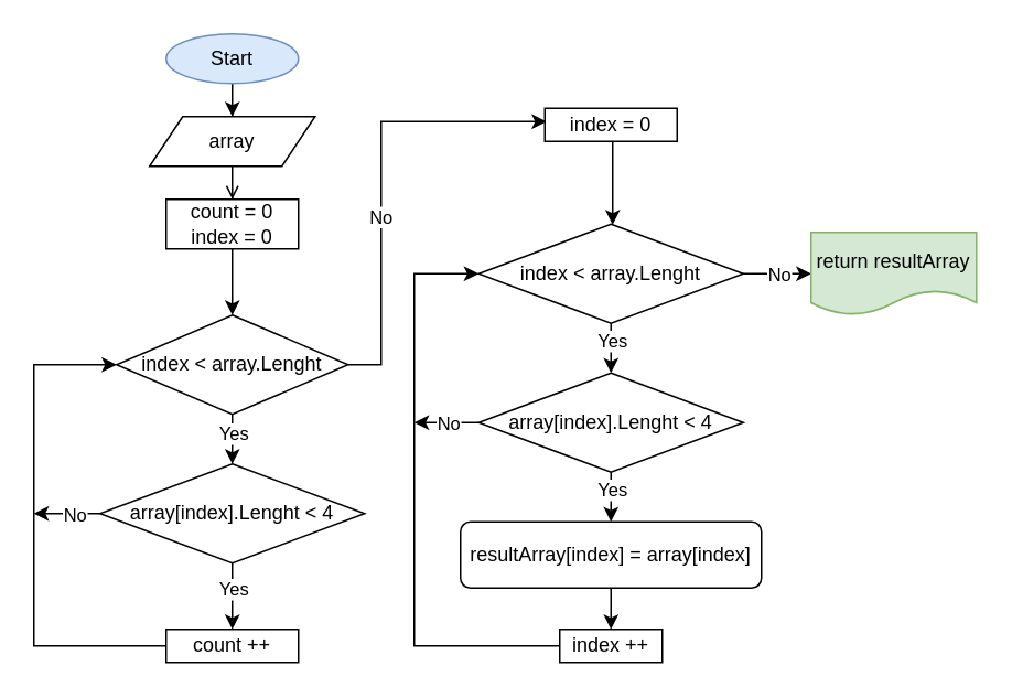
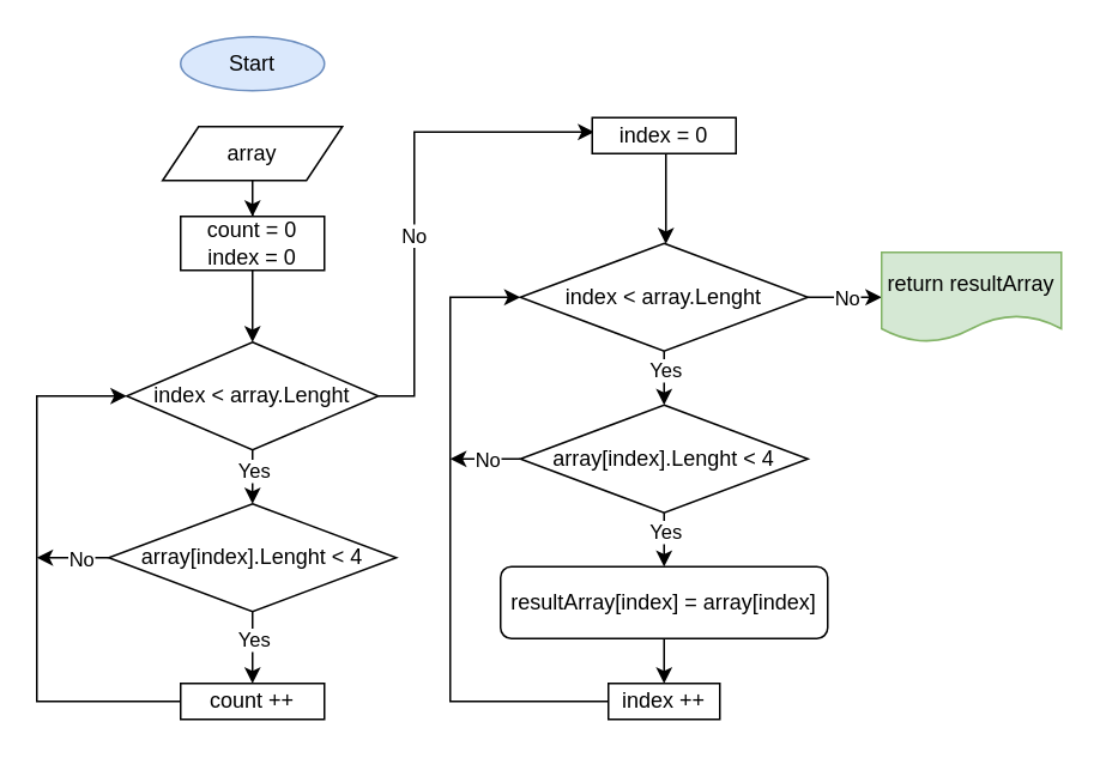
  <mxCell id="0" />
  <mxCell id="1" parent="0" />
- <mxCell id="2" value="" style="edgeStyle=orthogonalEdgeStyle;rounded=0;orthogonalLoop=1;jettySize=auto;html=1;" parent="1" source="3" target="5" edge="1"><mxGeometry relative="1" as="geometry" /></mxCell>
  <mxCell id="3" value="Start" style="ellipse;whiteSpace=wrap;html=1;arcSize=50;fillColor=#dae8fc;strokeColor=#6c8ebf;" parent="1" vertex="1"><mxGeometry x="100" y="20" width="80" height="30" as="geometry" /></mxCell>
- <mxCell id="4" value="" style="edgeStyle=orthogonalEdgeStyle;rounded=0;orthogonalLoop=1;jettySize=auto;html=1;endArrow=open;" parent="1" source="5" target="7" edge="1"><mxGeometry relative="1" as="geometry" /></mxCell>
+ <mxCell id="4" value="" style="edgeStyle=orthogonalEdgeStyle;rounded=0;orthogonalLoop=1;jettySize=auto;html=1;" parent="1" source="5" target="7" edge="1"><mxGeometry relative="1" as="geometry" /></mxCell>
  <mxCell id="5" value="array" style="shape=parallelogram;perimeter=parallelogramPerimeter;whiteSpace=wrap;html=1;fixedSize=1;" parent="1" vertex="1"><mxGeometry x="90" y="70" width="100" height="30" as="geometry" /></mxCell>
  <mxCell id="6" value="" style="edgeStyle=orthogonalEdgeStyle;rounded=0;orthogonalLoop=1;jettySize=auto;html=1;" parent="1" source="7" target="12" edge="1"><mxGeometry relative="1" as="geometry" /></mxCell>
  <mxCell id="7" value="count = 0&lt;br&gt;index = 0" style="whiteSpace=wrap;html=1;" parent="1" vertex="1"><mxGeometry x="100" y="120" width="80" height="30" as="geometry" /></mxCell>
  <mxCell id="8" value="" style="edgeStyle=orthogonalEdgeStyle;rounded=0;orthogonalLoop=1;jettySize=auto;html=1;" parent="1" source="12" target="17" edge="1"><mxGeometry relative="1" as="geometry"><Array as="points"><mxPoint x="140" y="260" /><mxPoint x="140" y="260" /></Array></mxGeometry></mxCell>
  <mxCell id="9" value="Yes" style="edgeLabel;html=1;align=center;verticalAlign=middle;resizable=0;points=[];" parent="8" vertex="1" connectable="0"><mxGeometry x="-0.277" relative="1" as="geometry"><mxPoint as="offset" /></mxGeometry></mxCell>
  <mxCell id="10" style="edgeStyle=orthogonalEdgeStyle;rounded=0;orthogonalLoop=1;jettySize=auto;html=1;entryX=0.013;entryY=0.4;entryDx=0;entryDy=0;entryPerimeter=0;" parent="1" source="12" target="21" edge="1"><mxGeometry relative="1" as="geometry"><mxPoint x="300" y="73" as="targetPoint" /><Array as="points"><mxPoint x="230" y="220" /><mxPoint x="230" y="73" /></Array></mxGeometry></mxCell>
  <mxCell id="11" value="No" style="edgeLabel;html=1;align=center;verticalAlign=middle;resizable=0;points=[];" parent="10" vertex="1" connectable="0"><mxGeometry x="-0.175" y="1" relative="1" as="geometry"><mxPoint as="offset" /></mxGeometry></mxCell>
  <mxCell id="12" value="index &amp;lt; array.Lenght" style="rhombus;whiteSpace=wrap;html=1;" parent="1" vertex="1"><mxGeometry x="70" y="190" width="140" height="60" as="geometry" /></mxCell>
  <mxCell id="13" value="" style="edgeStyle=orthogonalEdgeStyle;rounded=0;orthogonalLoop=1;jettySize=auto;html=1;" parent="1" source="17" target="19" edge="1"><mxGeometry relative="1" as="geometry" /></mxCell>
  <mxCell id="14" value="Yes" style="edgeLabel;html=1;align=center;verticalAlign=middle;resizable=0;points=[];" parent="13" vertex="1" connectable="0"><mxGeometry x="-0.267" relative="1" as="geometry"><mxPoint as="offset" /></mxGeometry></mxCell>
  <mxCell id="15" style="edgeStyle=orthogonalEdgeStyle;rounded=0;orthogonalLoop=1;jettySize=auto;html=1;" parent="1" source="17" edge="1"><mxGeometry relative="1" as="geometry"><mxPoint x="20" y="310" as="targetPoint" /></mxGeometry></mxCell>
  <mxCell id="16" value="No" style="edgeLabel;html=1;align=center;verticalAlign=middle;resizable=0;points=[];" parent="15" vertex="1" connectable="0"><mxGeometry x="-0.213" relative="1" as="geometry"><mxPoint as="offset" /></mxGeometry></mxCell>
  <mxCell id="17" value="array[index].Lenght &amp;lt; 4" style="rhombus;whiteSpace=wrap;html=1;" parent="1" vertex="1"><mxGeometry x="60" y="280" width="160" height="60" as="geometry" /></mxCell>
  <mxCell id="18" style="edgeStyle=orthogonalEdgeStyle;rounded=0;orthogonalLoop=1;jettySize=auto;html=1;entryX=0;entryY=0.5;entryDx=0;entryDy=0;" parent="1" source="19" target="12" edge="1"><mxGeometry relative="1" as="geometry"><Array as="points"><mxPoint x="20" y="390" /><mxPoint x="20" y="220" /></Array></mxGeometry></mxCell>
  <mxCell id="19" value="count ++" style="whiteSpace=wrap;html=1;" parent="1" vertex="1"><mxGeometry x="100" y="380" width="80" height="20" as="geometry" /></mxCell>
  <mxCell id="20" value="" style="edgeStyle=orthogonalEdgeStyle;rounded=0;orthogonalLoop=1;jettySize=auto;html=1;" parent="1" source="21" target="26" edge="1"><mxGeometry relative="1" as="geometry"><Array as="points"><mxPoint x="370" y="110" /><mxPoint x="370" y="110" /></Array></mxGeometry></mxCell>
  <mxCell id="21" value="index = 0" style="whiteSpace=wrap;html=1;" parent="1" vertex="1"><mxGeometry x="329" y="65" width="80" height="20" as="geometry" /></mxCell>
  <mxCell id="22" value="" style="edgeStyle=orthogonalEdgeStyle;rounded=0;orthogonalLoop=1;jettySize=auto;html=1;" parent="1" source="26" target="31" edge="1"><mxGeometry relative="1" as="geometry" /></mxCell>
  <mxCell id="23" value="Yes" style="edgeLabel;html=1;align=center;verticalAlign=middle;resizable=0;points=[];" parent="22" vertex="1" connectable="0"><mxGeometry x="-0.768" relative="1" as="geometry"><mxPoint y="4" as="offset" /></mxGeometry></mxCell>
  <mxCell id="24" value="" style="edgeStyle=orthogonalEdgeStyle;rounded=0;orthogonalLoop=1;jettySize=auto;html=1;" parent="1" source="26" target="36" edge="1"><mxGeometry relative="1" as="geometry" /></mxCell>
  <mxCell id="25" value="No" style="edgeLabel;html=1;align=center;verticalAlign=middle;resizable=0;points=[];" parent="24" vertex="1" connectable="0"><mxGeometry x="-0.72" relative="1" as="geometry"><mxPoint x="15" as="offset" /></mxGeometry></mxCell>
  <mxCell id="26" value="index &amp;lt; array.Lenght" style="rhombus;whiteSpace=wrap;html=1;" parent="1" vertex="1"><mxGeometry x="289" y="135" width="160" height="60" as="geometry" /></mxCell>
  <mxCell id="27" value="" style="edgeStyle=orthogonalEdgeStyle;rounded=0;orthogonalLoop=1;jettySize=auto;html=1;" parent="1" source="31" target="33" edge="1"><mxGeometry relative="1" as="geometry"><Array as="points"><mxPoint x="369" y="295" /><mxPoint x="369" y="295" /></Array></mxGeometry></mxCell>
  <mxCell id="28" value="Yes" style="edgeLabel;html=1;align=center;verticalAlign=middle;resizable=0;points=[];" parent="27" vertex="1" connectable="0"><mxGeometry x="-0.373" y="1" relative="1" as="geometry"><mxPoint x="-1" y="1" as="offset" /></mxGeometry></mxCell>
  <mxCell id="29" style="edgeStyle=orthogonalEdgeStyle;rounded=0;orthogonalLoop=1;jettySize=auto;html=1;" parent="1" source="31" edge="1"><mxGeometry relative="1" as="geometry"><mxPoint x="250" y="255" as="targetPoint" /></mxGeometry></mxCell>
  <mxCell id="30" value="No" style="edgeLabel;html=1;align=center;verticalAlign=middle;resizable=0;points=[];" parent="29" vertex="1" connectable="0"><mxGeometry x="-0.699" relative="1" as="geometry"><mxPoint x="-13" as="offset" /></mxGeometry></mxCell>
  <mxCell id="31" value="array[index].Lenght &amp;lt; 4" style="rhombus;whiteSpace=wrap;html=1;" parent="1" vertex="1"><mxGeometry x="289" y="225" width="160" height="60" as="geometry" /></mxCell>
  <mxCell id="32" value="" style="edgeStyle=orthogonalEdgeStyle;rounded=0;orthogonalLoop=1;jettySize=auto;html=1;" parent="1" source="33" target="35" edge="1"><mxGeometry relative="1" as="geometry" /></mxCell>
  <mxCell id="33" value="resultArray[index] = array[index]" style="whiteSpace=wrap;html=1;rounded=1;" parent="1" vertex="1"><mxGeometry x="278" y="315" width="182" height="40" as="geometry" /></mxCell>
  <mxCell id="34" style="edgeStyle=orthogonalEdgeStyle;rounded=0;orthogonalLoop=1;jettySize=auto;html=1;entryX=0;entryY=0.5;entryDx=0;entryDy=0;" parent="1" source="35" target="26" edge="1"><mxGeometry relative="1" as="geometry"><Array as="points"><mxPoint x="250" y="390" /><mxPoint x="250" y="165" /></Array></mxGeometry></mxCell>
  <mxCell id="35" value="index ++" style="whiteSpace=wrap;html=1;" parent="1" vertex="1"><mxGeometry x="338" y="380" width="62" height="20" as="geometry" /></mxCell>
  <mxCell id="36" value="return resultArray" style="shape=document;whiteSpace=wrap;html=1;boundedLbl=1;fillColor=#d5e8d4;strokeColor=#82b366;" parent="1" vertex="1"><mxGeometry x="490" y="140" width="100" height="50" as="geometry" /></mxCell>
